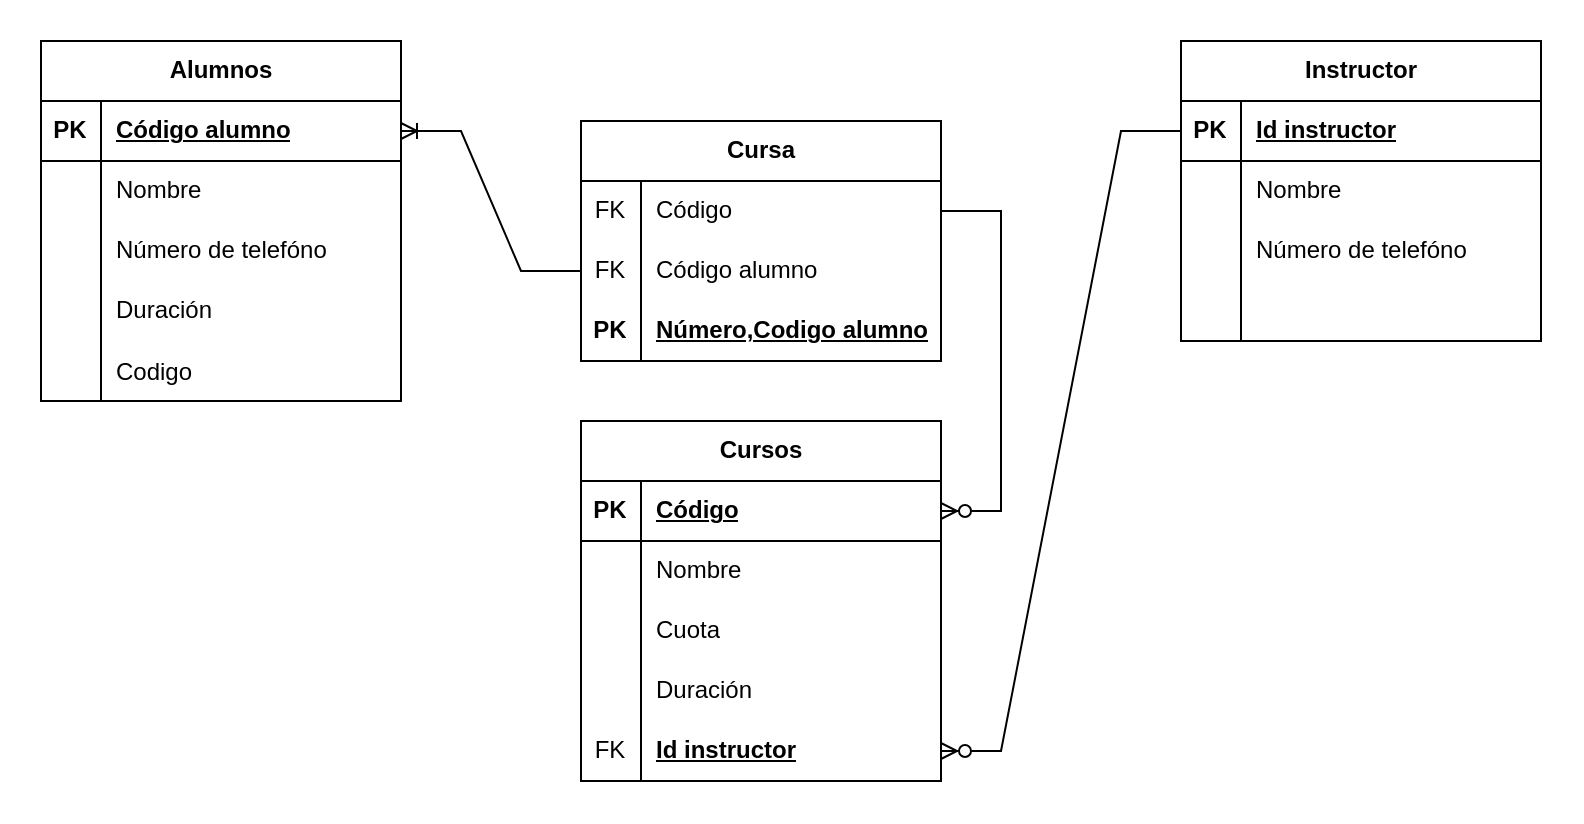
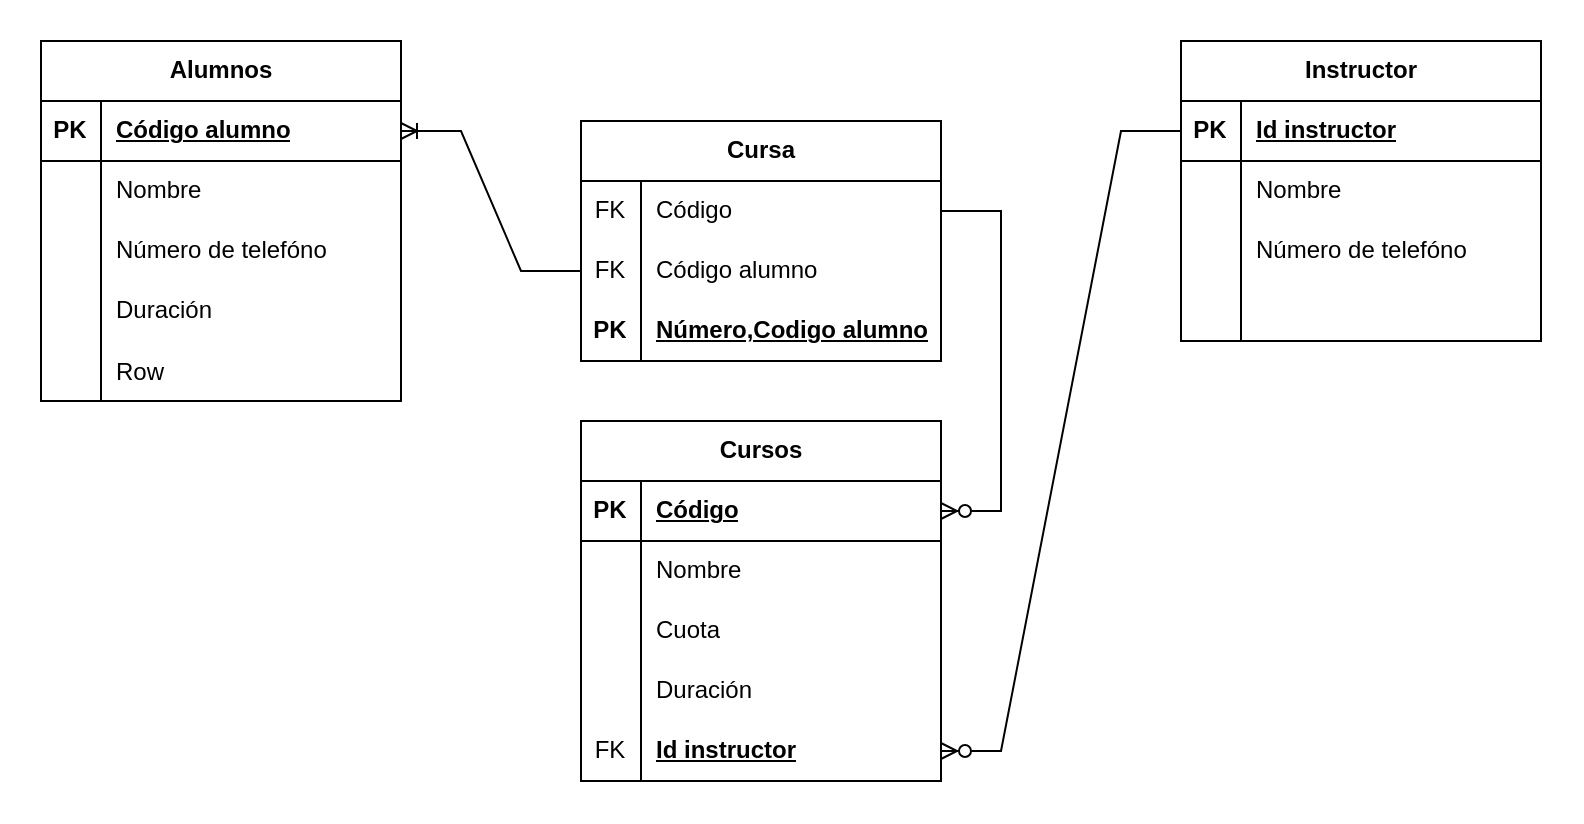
  <mxCell id="0" />
  <mxCell id="1" parent="0" />
  <mxCell id="2" value="Alumnos" style="shape=table;startSize=30;container=1;collapsible=1;childLayout=tableLayout;fixedRows=1;rowLines=0;fontStyle=1;align=center;resizeLast=1;html=1;" parent="1" vertex="1"><mxGeometry x="20" y="20" width="180" height="180" as="geometry" /></mxCell>
  <mxCell id="3" value="" style="shape=tableRow;horizontal=0;startSize=0;swimlaneHead=0;swimlaneBody=0;fillColor=none;collapsible=0;dropTarget=0;points=[[0,0.5],[1,0.5]];portConstraint=eastwest;top=0;left=0;right=0;bottom=1;" parent="2" vertex="1"><mxGeometry y="30" width="180" height="30" as="geometry" /></mxCell>
  <mxCell id="4" value="PK" style="shape=partialRectangle;connectable=0;fillColor=none;top=0;left=0;bottom=0;right=0;fontStyle=1;overflow=hidden;whiteSpace=wrap;html=1;" parent="3" vertex="1"><mxGeometry width="30" height="30" as="geometry"><mxRectangle width="30" height="30" as="alternateBounds" /></mxGeometry></mxCell>
  <mxCell id="5" value="Código alumno" style="shape=partialRectangle;connectable=0;fillColor=none;top=0;left=0;bottom=0;right=0;align=left;spacingLeft=6;fontStyle=5;overflow=hidden;whiteSpace=wrap;html=1;" parent="3" vertex="1"><mxGeometry x="30" width="150" height="30" as="geometry"><mxRectangle width="150" height="30" as="alternateBounds" /></mxGeometry></mxCell>
  <mxCell id="6" value="" style="shape=tableRow;horizontal=0;startSize=0;swimlaneHead=0;swimlaneBody=0;fillColor=none;collapsible=0;dropTarget=0;points=[[0,0.5],[1,0.5]];portConstraint=eastwest;top=0;left=0;right=0;bottom=0;" parent="2" vertex="1"><mxGeometry y="60" width="180" height="30" as="geometry" /></mxCell>
  <mxCell id="7" value="" style="shape=partialRectangle;connectable=0;fillColor=none;top=0;left=0;bottom=0;right=0;editable=1;overflow=hidden;whiteSpace=wrap;html=1;" parent="6" vertex="1"><mxGeometry width="30" height="30" as="geometry"><mxRectangle width="30" height="30" as="alternateBounds" /></mxGeometry></mxCell>
  <mxCell id="8" value="Nombre&amp;nbsp;" style="shape=partialRectangle;connectable=0;fillColor=none;top=0;left=0;bottom=0;right=0;align=left;spacingLeft=6;overflow=hidden;whiteSpace=wrap;html=1;" parent="6" vertex="1"><mxGeometry x="30" width="150" height="30" as="geometry"><mxRectangle width="150" height="30" as="alternateBounds" /></mxGeometry></mxCell>
  <mxCell id="9" value="" style="shape=tableRow;horizontal=0;startSize=0;swimlaneHead=0;swimlaneBody=0;fillColor=none;collapsible=0;dropTarget=0;points=[[0,0.5],[1,0.5]];portConstraint=eastwest;top=0;left=0;right=0;bottom=0;" parent="2" vertex="1"><mxGeometry y="90" width="180" height="30" as="geometry" /></mxCell>
  <mxCell id="10" value="" style="shape=partialRectangle;connectable=0;fillColor=none;top=0;left=0;bottom=0;right=0;editable=1;overflow=hidden;whiteSpace=wrap;html=1;" parent="9" vertex="1"><mxGeometry width="30" height="30" as="geometry"><mxRectangle width="30" height="30" as="alternateBounds" /></mxGeometry></mxCell>
  <mxCell id="11" value="Número de telefóno" style="shape=partialRectangle;connectable=0;fillColor=none;top=0;left=0;bottom=0;right=0;align=left;spacingLeft=6;overflow=hidden;whiteSpace=wrap;html=1;" parent="9" vertex="1"><mxGeometry x="30" width="150" height="30" as="geometry"><mxRectangle width="150" height="30" as="alternateBounds" /></mxGeometry></mxCell>
  <mxCell id="12" value="" style="shape=tableRow;horizontal=0;startSize=0;swimlaneHead=0;swimlaneBody=0;fillColor=none;collapsible=0;dropTarget=0;points=[[0,0.5],[1,0.5]];portConstraint=eastwest;top=0;left=0;right=0;bottom=0;" parent="2" vertex="1"><mxGeometry y="120" width="180" height="30" as="geometry" /></mxCell>
  <mxCell id="13" value="" style="shape=partialRectangle;connectable=0;fillColor=none;top=0;left=0;bottom=0;right=0;editable=1;overflow=hidden;whiteSpace=wrap;html=1;" parent="12" vertex="1"><mxGeometry width="30" height="30" as="geometry"><mxRectangle width="30" height="30" as="alternateBounds" /></mxGeometry></mxCell>
  <mxCell id="14" value="Duración" style="shape=partialRectangle;connectable=0;fillColor=none;top=0;left=0;bottom=0;right=0;align=left;spacingLeft=6;overflow=hidden;whiteSpace=wrap;html=1;" parent="12" vertex="1"><mxGeometry x="30" width="150" height="30" as="geometry"><mxRectangle width="150" height="30" as="alternateBounds" /></mxGeometry></mxCell>
  <mxCell id="15" value="" style="shape=tableRow;horizontal=0;startSize=0;swimlaneHead=0;swimlaneBody=0;fillColor=none;collapsible=0;dropTarget=0;points=[[0,0.5],[1,0.5]];portConstraint=eastwest;top=0;left=0;right=0;bottom=0;" parent="2" vertex="1"><mxGeometry y="150" width="180" height="30" as="geometry" /></mxCell>
  <mxCell id="16" value="" style="shape=partialRectangle;connectable=0;fillColor=none;top=0;left=0;bottom=0;right=0;editable=1;overflow=hidden;" parent="15" vertex="1"><mxGeometry width="30" height="30" as="geometry"><mxRectangle width="30" height="30" as="alternateBounds" /></mxGeometry></mxCell>
- <mxCell id="17" value="Codigo" style="shape=partialRectangle;connectable=0;fillColor=none;top=0;left=0;bottom=0;right=0;align=left;spacingLeft=6;overflow=hidden;" parent="15" vertex="1"><mxGeometry x="30" width="150" height="30" as="geometry"><mxRectangle width="150" height="30" as="alternateBounds" /></mxGeometry></mxCell>
+ <mxCell id="17" value="Row" style="shape=partialRectangle;connectable=0;fillColor=none;top=0;left=0;bottom=0;right=0;align=left;spacingLeft=6;overflow=hidden;" parent="15" vertex="1"><mxGeometry x="30" width="150" height="30" as="geometry"><mxRectangle width="150" height="30" as="alternateBounds" /></mxGeometry></mxCell>
  <mxCell id="18" value="Instructor" style="shape=table;startSize=30;container=1;collapsible=1;childLayout=tableLayout;fixedRows=1;rowLines=0;fontStyle=1;align=center;resizeLast=1;html=1;" parent="1" vertex="1"><mxGeometry x="590" y="20" width="180" height="150" as="geometry" /></mxCell>
  <mxCell id="19" value="" style="shape=tableRow;horizontal=0;startSize=0;swimlaneHead=0;swimlaneBody=0;fillColor=none;collapsible=0;dropTarget=0;points=[[0,0.5],[1,0.5]];portConstraint=eastwest;top=0;left=0;right=0;bottom=1;" parent="18" vertex="1"><mxGeometry y="30" width="180" height="30" as="geometry" /></mxCell>
  <mxCell id="20" value="PK" style="shape=partialRectangle;connectable=0;fillColor=none;top=0;left=0;bottom=0;right=0;fontStyle=1;overflow=hidden;whiteSpace=wrap;html=1;" parent="19" vertex="1"><mxGeometry width="30" height="30" as="geometry"><mxRectangle width="30" height="30" as="alternateBounds" /></mxGeometry></mxCell>
  <mxCell id="21" value="Id instructor" style="shape=partialRectangle;connectable=0;fillColor=none;top=0;left=0;bottom=0;right=0;align=left;spacingLeft=6;fontStyle=5;overflow=hidden;whiteSpace=wrap;html=1;" parent="19" vertex="1"><mxGeometry x="30" width="150" height="30" as="geometry"><mxRectangle width="150" height="30" as="alternateBounds" /></mxGeometry></mxCell>
  <mxCell id="22" value="" style="shape=tableRow;horizontal=0;startSize=0;swimlaneHead=0;swimlaneBody=0;fillColor=none;collapsible=0;dropTarget=0;points=[[0,0.5],[1,0.5]];portConstraint=eastwest;top=0;left=0;right=0;bottom=0;" parent="18" vertex="1"><mxGeometry y="60" width="180" height="30" as="geometry" /></mxCell>
  <mxCell id="23" value="" style="shape=partialRectangle;connectable=0;fillColor=none;top=0;left=0;bottom=0;right=0;editable=1;overflow=hidden;whiteSpace=wrap;html=1;" parent="22" vertex="1"><mxGeometry width="30" height="30" as="geometry"><mxRectangle width="30" height="30" as="alternateBounds" /></mxGeometry></mxCell>
  <mxCell id="24" value="Nombre" style="shape=partialRectangle;connectable=0;fillColor=none;top=0;left=0;bottom=0;right=0;align=left;spacingLeft=6;overflow=hidden;whiteSpace=wrap;html=1;" parent="22" vertex="1"><mxGeometry x="30" width="150" height="30" as="geometry"><mxRectangle width="150" height="30" as="alternateBounds" /></mxGeometry></mxCell>
  <mxCell id="25" value="" style="shape=tableRow;horizontal=0;startSize=0;swimlaneHead=0;swimlaneBody=0;fillColor=none;collapsible=0;dropTarget=0;points=[[0,0.5],[1,0.5]];portConstraint=eastwest;top=0;left=0;right=0;bottom=0;" parent="18" vertex="1"><mxGeometry y="90" width="180" height="30" as="geometry" /></mxCell>
  <mxCell id="26" value="" style="shape=partialRectangle;connectable=0;fillColor=none;top=0;left=0;bottom=0;right=0;editable=1;overflow=hidden;whiteSpace=wrap;html=1;" parent="25" vertex="1"><mxGeometry width="30" height="30" as="geometry"><mxRectangle width="30" height="30" as="alternateBounds" /></mxGeometry></mxCell>
  <mxCell id="27" value="Número de telefóno" style="shape=partialRectangle;connectable=0;fillColor=none;top=0;left=0;bottom=0;right=0;align=left;spacingLeft=6;overflow=hidden;whiteSpace=wrap;html=1;" parent="25" vertex="1"><mxGeometry x="30" width="150" height="30" as="geometry"><mxRectangle width="150" height="30" as="alternateBounds" /></mxGeometry></mxCell>
  <mxCell id="28" value="" style="shape=tableRow;horizontal=0;startSize=0;swimlaneHead=0;swimlaneBody=0;fillColor=none;collapsible=0;dropTarget=0;points=[[0,0.5],[1,0.5]];portConstraint=eastwest;top=0;left=0;right=0;bottom=0;" parent="18" vertex="1"><mxGeometry y="120" width="180" height="30" as="geometry" /></mxCell>
  <mxCell id="29" value="" style="shape=partialRectangle;connectable=0;fillColor=none;top=0;left=0;bottom=0;right=0;editable=1;overflow=hidden;whiteSpace=wrap;html=1;" parent="28" vertex="1"><mxGeometry width="30" height="30" as="geometry"><mxRectangle width="30" height="30" as="alternateBounds" /></mxGeometry></mxCell>
  <mxCell id="30" value="" style="shape=partialRectangle;connectable=0;fillColor=none;top=0;left=0;bottom=0;right=0;align=left;spacingLeft=6;overflow=hidden;whiteSpace=wrap;html=1;" parent="28" vertex="1"><mxGeometry x="30" width="150" height="30" as="geometry"><mxRectangle width="150" height="30" as="alternateBounds" /></mxGeometry></mxCell>
  <mxCell id="31" value="Cursos" style="shape=table;startSize=30;container=1;collapsible=1;childLayout=tableLayout;fixedRows=1;rowLines=0;fontStyle=1;align=center;resizeLast=1;html=1;" parent="1" vertex="1"><mxGeometry x="290" y="210" width="180" height="180" as="geometry" /></mxCell>
  <mxCell id="32" value="" style="shape=tableRow;horizontal=0;startSize=0;swimlaneHead=0;swimlaneBody=0;fillColor=none;collapsible=0;dropTarget=0;points=[[0,0.5],[1,0.5]];portConstraint=eastwest;top=0;left=0;right=0;bottom=1;" parent="31" vertex="1"><mxGeometry y="30" width="180" height="30" as="geometry" /></mxCell>
  <mxCell id="33" value="PK" style="shape=partialRectangle;connectable=0;fillColor=none;top=0;left=0;bottom=0;right=0;fontStyle=1;overflow=hidden;whiteSpace=wrap;html=1;" parent="32" vertex="1"><mxGeometry width="30" height="30" as="geometry"><mxRectangle width="30" height="30" as="alternateBounds" /></mxGeometry></mxCell>
  <mxCell id="34" value="Código" style="shape=partialRectangle;connectable=0;fillColor=none;top=0;left=0;bottom=0;right=0;align=left;spacingLeft=6;fontStyle=5;overflow=hidden;whiteSpace=wrap;html=1;" parent="32" vertex="1"><mxGeometry x="30" width="150" height="30" as="geometry"><mxRectangle width="150" height="30" as="alternateBounds" /></mxGeometry></mxCell>
  <mxCell id="35" value="" style="shape=tableRow;horizontal=0;startSize=0;swimlaneHead=0;swimlaneBody=0;fillColor=none;collapsible=0;dropTarget=0;points=[[0,0.5],[1,0.5]];portConstraint=eastwest;top=0;left=0;right=0;bottom=0;" parent="31" vertex="1"><mxGeometry y="60" width="180" height="30" as="geometry" /></mxCell>
  <mxCell id="36" value="" style="shape=partialRectangle;connectable=0;fillColor=none;top=0;left=0;bottom=0;right=0;editable=1;overflow=hidden;whiteSpace=wrap;html=1;" parent="35" vertex="1"><mxGeometry width="30" height="30" as="geometry"><mxRectangle width="30" height="30" as="alternateBounds" /></mxGeometry></mxCell>
  <mxCell id="37" value="Nombre" style="shape=partialRectangle;connectable=0;fillColor=none;top=0;left=0;bottom=0;right=0;align=left;spacingLeft=6;overflow=hidden;whiteSpace=wrap;html=1;" parent="35" vertex="1"><mxGeometry x="30" width="150" height="30" as="geometry"><mxRectangle width="150" height="30" as="alternateBounds" /></mxGeometry></mxCell>
  <mxCell id="38" value="" style="shape=tableRow;horizontal=0;startSize=0;swimlaneHead=0;swimlaneBody=0;fillColor=none;collapsible=0;dropTarget=0;points=[[0,0.5],[1,0.5]];portConstraint=eastwest;top=0;left=0;right=0;bottom=0;" parent="31" vertex="1"><mxGeometry y="90" width="180" height="30" as="geometry" /></mxCell>
  <mxCell id="39" value="" style="shape=partialRectangle;connectable=0;fillColor=none;top=0;left=0;bottom=0;right=0;editable=1;overflow=hidden;whiteSpace=wrap;html=1;" parent="38" vertex="1"><mxGeometry width="30" height="30" as="geometry"><mxRectangle width="30" height="30" as="alternateBounds" /></mxGeometry></mxCell>
  <mxCell id="40" value="Cuota" style="shape=partialRectangle;connectable=0;fillColor=none;top=0;left=0;bottom=0;right=0;align=left;spacingLeft=6;overflow=hidden;whiteSpace=wrap;html=1;" parent="38" vertex="1"><mxGeometry x="30" width="150" height="30" as="geometry"><mxRectangle width="150" height="30" as="alternateBounds" /></mxGeometry></mxCell>
  <mxCell id="41" value="" style="shape=tableRow;horizontal=0;startSize=0;swimlaneHead=0;swimlaneBody=0;fillColor=none;collapsible=0;dropTarget=0;points=[[0,0.5],[1,0.5]];portConstraint=eastwest;top=0;left=0;right=0;bottom=0;" parent="31" vertex="1"><mxGeometry y="120" width="180" height="30" as="geometry" /></mxCell>
  <mxCell id="42" value="" style="shape=partialRectangle;connectable=0;fillColor=none;top=0;left=0;bottom=0;right=0;editable=1;overflow=hidden;whiteSpace=wrap;html=1;" parent="41" vertex="1"><mxGeometry width="30" height="30" as="geometry"><mxRectangle width="30" height="30" as="alternateBounds" /></mxGeometry></mxCell>
  <mxCell id="43" value="Duración" style="shape=partialRectangle;connectable=0;fillColor=none;top=0;left=0;bottom=0;right=0;align=left;spacingLeft=6;overflow=hidden;whiteSpace=wrap;html=1;" parent="41" vertex="1"><mxGeometry x="30" width="150" height="30" as="geometry"><mxRectangle width="150" height="30" as="alternateBounds" /></mxGeometry></mxCell>
  <mxCell id="44" value="" style="shape=tableRow;horizontal=0;startSize=0;swimlaneHead=0;swimlaneBody=0;fillColor=none;collapsible=0;dropTarget=0;points=[[0,0.5],[1,0.5]];portConstraint=eastwest;top=0;left=0;right=0;bottom=0;" parent="31" vertex="1"><mxGeometry y="150" width="180" height="30" as="geometry" /></mxCell>
  <mxCell id="45" value="FK" style="shape=partialRectangle;connectable=0;fillColor=none;top=0;left=0;bottom=0;right=0;fontStyle=0;overflow=hidden;whiteSpace=wrap;html=1;" parent="44" vertex="1"><mxGeometry width="30" height="30" as="geometry"><mxRectangle width="30" height="30" as="alternateBounds" /></mxGeometry></mxCell>
  <mxCell id="46" value="&lt;span style=&quot;font-weight: 700; text-decoration-line: underline;&quot;&gt;Id instructor&lt;/span&gt;" style="shape=partialRectangle;connectable=0;fillColor=none;top=0;left=0;bottom=0;right=0;align=left;spacingLeft=6;fontStyle=0;overflow=hidden;whiteSpace=wrap;html=1;" parent="44" vertex="1"><mxGeometry x="30" width="150" height="30" as="geometry"><mxRectangle width="150" height="30" as="alternateBounds" /></mxGeometry></mxCell>
  <mxCell id="47" value="" style="edgeStyle=entityRelationEdgeStyle;fontSize=12;html=1;endArrow=ERzeroToMany;endFill=1;rounded=0;exitX=0;exitY=0.5;exitDx=0;exitDy=0;" parent="1" target="44" edge="1" source="19"><mxGeometry width="100" height="100" relative="1" as="geometry"><mxPoint x="248.92" y="303" as="sourcePoint" /><mxPoint x="140" y="240" as="targetPoint" /><Array as="points"><mxPoint x="250" y="325" /><mxPoint x="160" y="240" /></Array></mxGeometry></mxCell>
  <mxCell id="48" value="" style="shape=tableRow;horizontal=0;startSize=0;swimlaneHead=0;swimlaneBody=0;fillColor=none;collapsible=0;dropTarget=0;points=[[0,0.5],[1,0.5]];portConstraint=eastwest;top=0;left=0;right=0;bottom=0;" parent="1" vertex="1"><mxGeometry x="90" y="120" width="180" height="30" as="geometry" /></mxCell>
  <mxCell id="49" value="Cursa" style="shape=table;startSize=30;container=1;collapsible=1;childLayout=tableLayout;fixedRows=1;rowLines=0;fontStyle=1;align=center;resizeLast=1;html=1;" parent="1" vertex="1"><mxGeometry x="290" y="60" width="180" height="120" as="geometry" /></mxCell>
  <mxCell id="50" value="" style="shape=tableRow;horizontal=0;startSize=0;swimlaneHead=0;swimlaneBody=0;fillColor=none;collapsible=0;dropTarget=0;points=[[0,0.5],[1,0.5]];portConstraint=eastwest;top=0;left=0;right=0;bottom=0;" parent="49" vertex="1"><mxGeometry y="30" width="180" height="30" as="geometry" /></mxCell>
  <mxCell id="51" value="FK" style="shape=partialRectangle;connectable=0;fillColor=none;top=0;left=0;bottom=0;right=0;fontStyle=0;overflow=hidden;whiteSpace=wrap;html=1;" parent="50" vertex="1"><mxGeometry width="30" height="30" as="geometry"><mxRectangle width="30" height="30" as="alternateBounds" /></mxGeometry></mxCell>
  <mxCell id="52" value="Código" style="shape=partialRectangle;connectable=0;fillColor=none;top=0;left=0;bottom=0;right=0;align=left;spacingLeft=6;fontStyle=0;overflow=hidden;whiteSpace=wrap;html=1;" parent="50" vertex="1"><mxGeometry x="30" width="150" height="30" as="geometry"><mxRectangle width="150" height="30" as="alternateBounds" /></mxGeometry></mxCell>
  <mxCell id="53" value="" style="shape=tableRow;horizontal=0;startSize=0;swimlaneHead=0;swimlaneBody=0;fillColor=none;collapsible=0;dropTarget=0;points=[[0,0.5],[1,0.5]];portConstraint=eastwest;top=0;left=0;right=0;bottom=0;" parent="49" vertex="1"><mxGeometry y="60" width="180" height="30" as="geometry" /></mxCell>
  <mxCell id="54" value="FK" style="shape=partialRectangle;connectable=0;fillColor=none;top=0;left=0;bottom=0;right=0;fontStyle=0;overflow=hidden;whiteSpace=wrap;html=1;" parent="53" vertex="1"><mxGeometry width="30" height="30" as="geometry"><mxRectangle width="30" height="30" as="alternateBounds" /></mxGeometry></mxCell>
  <mxCell id="55" value="Código alumno" style="shape=partialRectangle;connectable=0;fillColor=none;top=0;left=0;bottom=0;right=0;align=left;spacingLeft=6;fontStyle=0;overflow=hidden;whiteSpace=wrap;html=1;" parent="53" vertex="1"><mxGeometry x="30" width="150" height="30" as="geometry"><mxRectangle width="150" height="30" as="alternateBounds" /></mxGeometry></mxCell>
  <mxCell id="56" value="" style="shape=tableRow;horizontal=0;startSize=0;swimlaneHead=0;swimlaneBody=0;fillColor=none;collapsible=0;dropTarget=0;points=[[0,0.5],[1,0.5]];portConstraint=eastwest;top=0;left=0;right=0;bottom=1;" parent="49" vertex="1"><mxGeometry y="90" width="180" height="30" as="geometry" /></mxCell>
  <mxCell id="57" value="PK" style="shape=partialRectangle;connectable=0;fillColor=none;top=0;left=0;bottom=0;right=0;fontStyle=1;overflow=hidden;whiteSpace=wrap;html=1;" parent="56" vertex="1"><mxGeometry width="30" height="30" as="geometry"><mxRectangle width="30" height="30" as="alternateBounds" /></mxGeometry></mxCell>
  <mxCell id="58" value="Número,Codigo alumno" style="shape=partialRectangle;connectable=0;fillColor=none;top=0;left=0;bottom=0;right=0;align=left;spacingLeft=6;fontStyle=5;overflow=hidden;whiteSpace=wrap;html=1;" parent="56" vertex="1"><mxGeometry x="30" width="150" height="30" as="geometry"><mxRectangle width="150" height="30" as="alternateBounds" /></mxGeometry></mxCell>
  <mxCell id="59" value="" style="edgeStyle=entityRelationEdgeStyle;fontSize=12;html=1;endArrow=ERzeroToMany;endFill=1;rounded=0;" parent="1" source="50" target="32" edge="1"><mxGeometry width="100" height="100" relative="1" as="geometry"><mxPoint x="330" y="120" as="sourcePoint" /><mxPoint x="320" y="330" as="targetPoint" /></mxGeometry></mxCell>
  <mxCell id="60" value="" style="edgeStyle=entityRelationEdgeStyle;fontSize=12;html=1;endArrow=ERoneToMany;rounded=0;exitX=0;exitY=0.5;exitDx=0;exitDy=0;entryX=1;entryY=0.5;entryDx=0;entryDy=0;" parent="1" target="3" edge="1" source="53"><mxGeometry width="100" height="100" relative="1" as="geometry"><mxPoint x="240" y="132.5" as="sourcePoint" /><mxPoint x="-30" y="80" as="targetPoint" /><Array as="points"><mxPoint x="90" y="135" /></Array></mxGeometry></mxCell>
